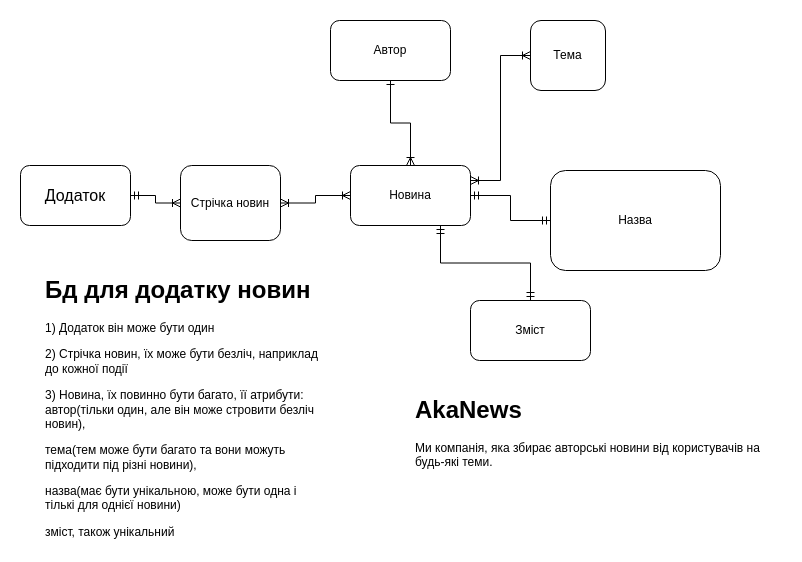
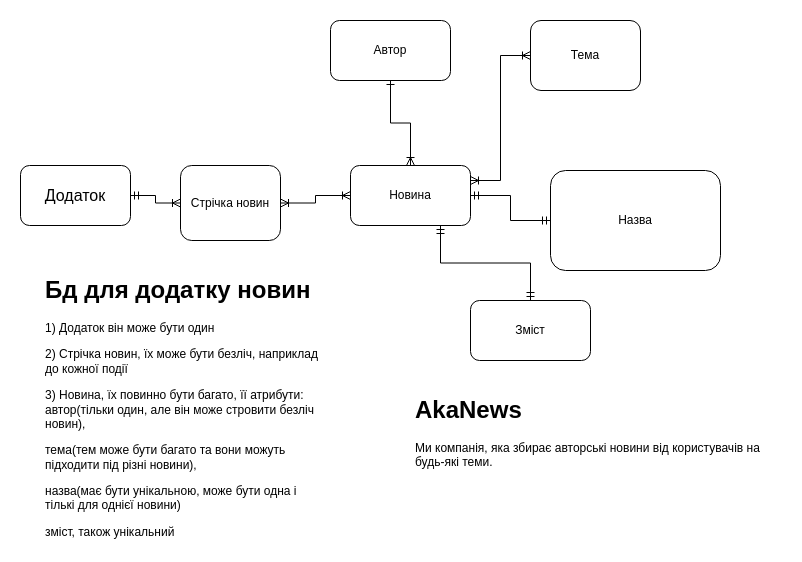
  <mxCell id="0" />
  <mxCell id="1" parent="0" />
  <mxCell id="2" style="edgeStyle=orthogonalEdgeStyle;rounded=0;orthogonalLoop=1;jettySize=auto;html=1;startArrow=ERmandOne;startFill=0;endArrow=ERoneToMany;endFill=0;" edge="1" parent="1" source="3" target="5"><mxGeometry relative="1" as="geometry" /></mxCell>
  <mxCell id="3" value="&lt;font style=&quot;font-size: 16px;&quot;&gt;Додаток&lt;/font&gt;" style="rounded=1;whiteSpace=wrap;html=1;" vertex="1" parent="1"><mxGeometry x="20" y="165" width="110" height="60" as="geometry" /></mxCell>
  <mxCell id="4" style="edgeStyle=orthogonalEdgeStyle;rounded=0;orthogonalLoop=1;jettySize=auto;html=1;entryX=0;entryY=0.5;entryDx=0;entryDy=0;startArrow=ERoneToMany;startFill=0;endArrow=ERoneToMany;endFill=0;" edge="1" parent="1" source="5" target="6"><mxGeometry relative="1" as="geometry" /></mxCell>
  <mxCell id="5" value="Стрічка новин" style="rounded=1;whiteSpace=wrap;html=1;" vertex="1" parent="1"><mxGeometry x="180" y="165" width="100" height="75" as="geometry" /></mxCell>
  <mxCell id="6" value="Новина" style="rounded=1;whiteSpace=wrap;html=1;" vertex="1" parent="1"><mxGeometry x="350" y="165" width="120" height="60" as="geometry" /></mxCell>
  <mxCell id="7" style="edgeStyle=orthogonalEdgeStyle;rounded=0;orthogonalLoop=1;jettySize=auto;html=1;startArrow=ERone;startFill=0;endArrow=ERoneToMany;endFill=0;" edge="1" parent="1" source="8" target="6"><mxGeometry relative="1" as="geometry" /></mxCell>
  <mxCell id="8" value="Автор" style="rounded=1;whiteSpace=wrap;html=1;" vertex="1" parent="1"><mxGeometry x="330" y="20" width="120" height="60" as="geometry" /></mxCell>
  <mxCell id="9" style="edgeStyle=orthogonalEdgeStyle;rounded=0;orthogonalLoop=1;jettySize=auto;html=1;entryX=1;entryY=0.25;entryDx=0;entryDy=0;startArrow=ERoneToMany;startFill=0;endArrow=ERoneToMany;endFill=0;" edge="1" parent="1" source="10" target="6"><mxGeometry relative="1" as="geometry" /></mxCell>
- <mxCell id="10" value="Тема" style="rounded=1;whiteSpace=wrap;html=1;" vertex="1" parent="1"><mxGeometry x="530" y="20" width="75" height="70" as="geometry" /></mxCell>
+ <mxCell id="10" value="Тема" style="rounded=1;whiteSpace=wrap;html=1;" vertex="1" parent="1"><mxGeometry x="530" y="20" width="110" height="70" as="geometry" /></mxCell>
  <mxCell id="11" style="edgeStyle=orthogonalEdgeStyle;rounded=0;orthogonalLoop=1;jettySize=auto;html=1;entryX=1;entryY=0.5;entryDx=0;entryDy=0;startArrow=ERmandOne;startFill=0;endArrow=ERmandOne;endFill=0;" edge="1" parent="1" source="12" target="6"><mxGeometry relative="1" as="geometry" /></mxCell>
  <mxCell id="12" value="Назва" style="rounded=1;whiteSpace=wrap;html=1;" vertex="1" parent="1"><mxGeometry x="550" y="170" width="170" height="100" as="geometry" /></mxCell>
  <mxCell id="13" style="edgeStyle=orthogonalEdgeStyle;rounded=0;orthogonalLoop=1;jettySize=auto;html=1;entryX=0.75;entryY=1;entryDx=0;entryDy=0;startArrow=ERmandOne;startFill=0;endArrow=ERmandOne;endFill=0;" edge="1" parent="1" source="14" target="6"><mxGeometry relative="1" as="geometry" /></mxCell>
  <mxCell id="14" value="Зміст" style="rounded=1;whiteSpace=wrap;html=1;" vertex="1" parent="1"><mxGeometry x="470" y="300" width="120" height="60" as="geometry" /></mxCell>
  <mxCell id="15" value="&lt;h1&gt;Бд для додатку новин&lt;/h1&gt;&lt;p&gt;1) Додаток він може бути один&amp;nbsp;&lt;/p&gt;&lt;p&gt;2) Стрічка новин, їх може бути безліч, наприклад до кожної події&amp;nbsp;&lt;/p&gt;&lt;p&gt;3) Новина, їх повинно бути багато, її атрибути: автор(тільки один, але він може стровити безліч новин),&lt;/p&gt;&lt;p&gt;тема(тем може бути багато та вони можуть підходити під різні новини),&amp;nbsp;&lt;/p&gt;&lt;p&gt;назва(має бути унікальною, може бути одна і тількі для однієї новини)&lt;/p&gt;&lt;p&gt;зміст, також унікальний&amp;nbsp; &amp;nbsp;&amp;nbsp;&lt;/p&gt;" style="text;html=1;strokeColor=none;fillColor=none;spacing=5;spacingTop=-20;whiteSpace=wrap;overflow=hidden;rounded=0;" vertex="1" parent="1"><mxGeometry x="40" y="270" width="290" height="270" as="geometry" /></mxCell>
  <mxCell id="16" value="&lt;h1&gt;AkaNews&lt;/h1&gt;&lt;p&gt;Ми компанія, яка збирає авторські новини від користувачів на будь-які теми.&lt;/p&gt;" style="text;html=1;strokeColor=none;fillColor=none;spacing=5;spacingTop=-20;whiteSpace=wrap;overflow=hidden;rounded=0;" vertex="1" parent="1"><mxGeometry x="410" y="390" width="370" height="130" as="geometry" /></mxCell>
